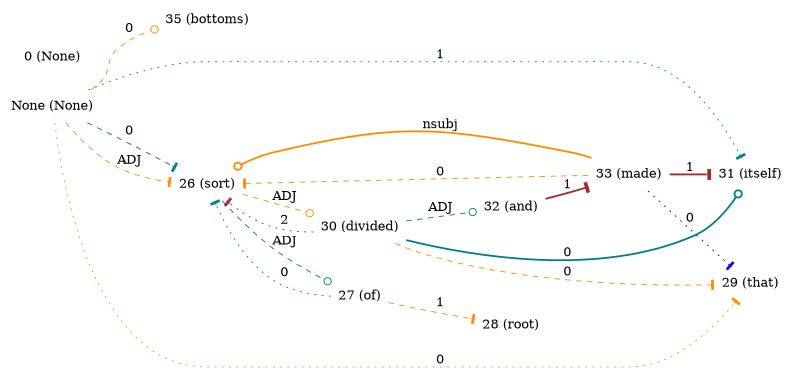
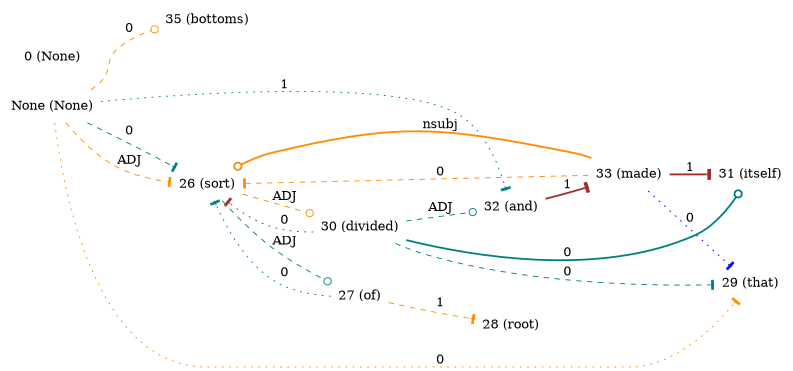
  digraph {
    rankdir=LR
    node [shape=plaintext]
    edge [arrowhead=tee color=darkorange dir=forward style=dashed]
    n1 [label="None (None)"]
    n2 [label="35 (bottoms)"]
    n3 [label="31 (itself)"]
    n4 [label="29 (that)"]
    n5 [label="26 (sort)"]
    n6 [label="27 (of)"]
    n7 [label="30 (divided)"]
    n8 [label="28 (root)"]
    n9 [label="32 (and)"]
    n10 [label="0 (None)"]
    n11 [label="33 (made)"]
    n1 -> n2 [arrowhead=odot label=0]
-   n1 -> n3 [color=teal label=1 style=dotted]
+   n1 -> n9 [color=teal label=1 style=dotted]
    n1 -> n4 [label=0 style=dotted]
    n1 -> n5 [color=teal label=0]
    n1 -> n5 [label=ADJ]
    n5 -> n6 [arrowhead=odot color=teal label=ADJ]
    n5 -> n7 [arrowhead=odot label=ADJ]
    n6 -> n5 [color=teal label=0 style=dotted]
    n6 -> n8 [label=1]
    n7 -> n3 [arrowhead=odot color=teal label=0 style=bold]
-   n7 -> n4 [label=0]
-   n7 -> n5 [color=brown label=2 style=dotted]
+   n7 -> n4 [color=teal label=0]
+   n7 -> n5 [color=brown label=0 style=dotted]
    n7 -> n9 [arrowhead=odot color=teal label=ADJ]
    n9 -> n11 [color=brown label=1 style=bold]
    n11 -> n3 [color=brown label=1 style=bold]
    n11 -> n4 [color=blue label=0 style=dotted]
    n11 -> n5 [arrowhead=odot label=nsubj style=bold]
    n11 -> n5 [label=0]
  }
